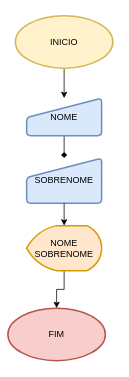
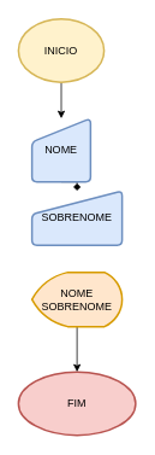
  <mxCell id="0" />
  <mxCell id="1" parent="0" />
  <mxCell id="2" style="edgeStyle=orthogonalEdgeStyle;rounded=0;orthogonalLoop=1;jettySize=auto;html=1;exitX=0.5;exitY=1;exitDx=0;exitDy=0;exitPerimeter=0;entryX=0.5;entryY=0;entryDx=0;entryDy=0;" edge="1" parent="1" source="3" target="6"><mxGeometry relative="1" as="geometry" /></mxCell>
- <mxCell id="3" value="INICIO" style="strokeWidth=2;html=1;shape=mxgraph.flowchart.start_1;whiteSpace=wrap;fillColor=#fff2cc;strokeColor=#d6b656;" vertex="1" parent="1"><mxGeometry x="20" y="20" width="130" height="70" as="geometry" /></mxCell>
- <mxCell id="4" value="FIM" style="strokeWidth=2;html=1;shape=mxgraph.flowchart.start_1;whiteSpace=wrap;fillColor=#f8cecc;strokeColor=#b85450;" vertex="1" parent="1"><mxGeometry x="10" y="410" width="130" height="70" as="geometry" /></mxCell>
+ <mxCell id="3" value="INICIO" style="strokeWidth=2;html=1;shape=mxgraph.flowchart.start_1;whiteSpace=wrap;fillColor=#fff2cc;strokeColor=#d6b656;" vertex="1" parent="1"><mxGeometry x="20" y="20" width="95" height="70" as="geometry" /></mxCell>
+ <mxCell id="4" value="FIM" style="strokeWidth=2;html=1;shape=mxgraph.flowchart.start_1;whiteSpace=wrap;fillColor=#f8cecc;strokeColor=#b85450;" vertex="1" parent="1"><mxGeometry x="20" y="410" width="130" height="70" as="geometry" /></mxCell>
  <mxCell id="5" style="edgeStyle=orthogonalEdgeStyle;rounded=0;orthogonalLoop=1;jettySize=auto;html=1;exitX=0.5;exitY=1;exitDx=0;exitDy=0;entryX=0.5;entryY=0;entryDx=0;entryDy=0;endArrow=diamond;" edge="1" parent="1" source="6" target="7"><mxGeometry relative="1" as="geometry" /></mxCell>
- <mxCell id="6" value="NOME" style="html=1;strokeWidth=2;shape=manualInput;whiteSpace=wrap;rounded=1;size=26;arcSize=11;fillColor=#dae8fc;strokeColor=#6c8ebf;" vertex="1" parent="1"><mxGeometry x="35" y="130" width="100" height="50" as="geometry" /></mxCell>
+ <mxCell id="6" value="NOME" style="html=1;strokeWidth=2;shape=manualInput;whiteSpace=wrap;rounded=1;size=26;arcSize=11;fillColor=#dae8fc;strokeColor=#6c8ebf;" vertex="1" parent="1"><mxGeometry x="35" y="130" width="65" height="70" as="geometry" /></mxCell>
  <mxCell id="7" value="SOBRENOME" style="html=1;strokeWidth=2;shape=manualInput;whiteSpace=wrap;rounded=1;size=26;arcSize=11;fillColor=#dae8fc;strokeColor=#6c8ebf;" vertex="1" parent="1"><mxGeometry x="35" y="210" width="100" height="60" as="geometry" /></mxCell>
  <mxCell id="8" style="edgeStyle=orthogonalEdgeStyle;rounded=0;orthogonalLoop=1;jettySize=auto;html=1;exitX=0.5;exitY=1;exitDx=0;exitDy=0;exitPerimeter=0;" edge="1" parent="1" source="9" target="4"><mxGeometry relative="1" as="geometry" /></mxCell>
  <mxCell id="9" value="NOME&lt;div&gt;SOBRENOME&lt;/div&gt;" style="strokeWidth=2;html=1;shape=mxgraph.flowchart.display;whiteSpace=wrap;fillColor=#ffe6cc;strokeColor=#d79b00;" vertex="1" parent="1"><mxGeometry x="35" y="300" width="100" height="60" as="geometry" /></mxCell>
- <mxCell id="10" style="edgeStyle=orthogonalEdgeStyle;rounded=0;orthogonalLoop=1;jettySize=auto;html=1;exitX=0.5;exitY=1;exitDx=0;exitDy=0;entryX=0.5;entryY=0;entryDx=0;entryDy=0;entryPerimeter=0;" edge="1" parent="1" source="7" target="9"><mxGeometry relative="1" as="geometry" /></mxCell>
